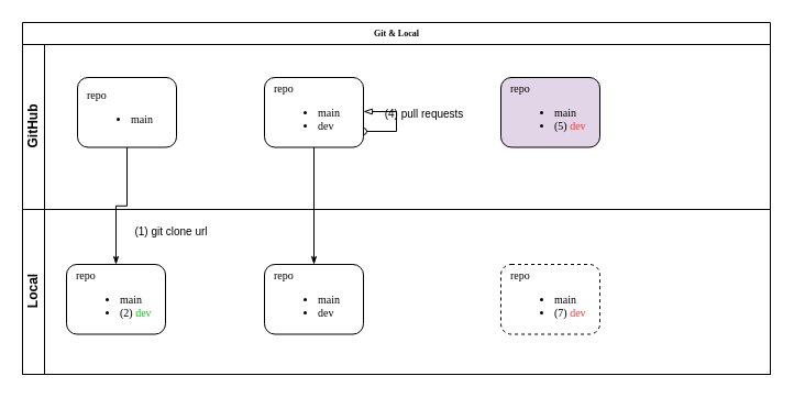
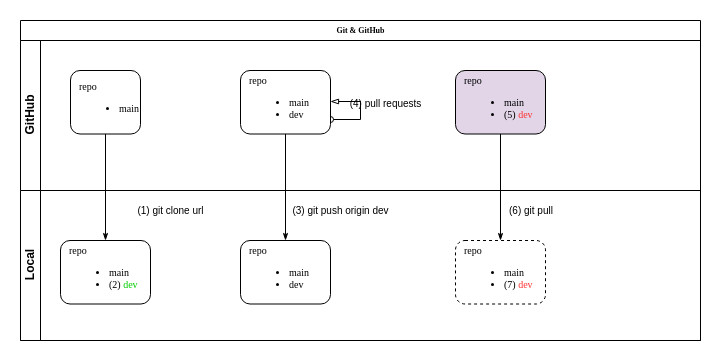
  <mxCell id="0" />
  <mxCell id="1" parent="0" />
- <mxCell id="2" value="Git &amp;amp; Local" style="swimlane;html=1;childLayout=stackLayout;horizontal=1;startSize=20;horizontalStack=0;rounded=0;shadow=0;labelBackgroundColor=none;strokeWidth=1;fontFamily=Verdana;fontSize=8;align=center;" parent="1" vertex="1"><mxGeometry x="20" y="20" width="680" height="320" as="geometry" /></mxCell>
+ <mxCell id="2" value="Git &amp;amp; GitHub" style="swimlane;html=1;childLayout=stackLayout;horizontal=1;startSize=20;horizontalStack=0;rounded=0;shadow=0;labelBackgroundColor=none;strokeWidth=1;fontFamily=Verdana;fontSize=8;align=center;" parent="1" vertex="1"><mxGeometry x="20" y="20" width="680" height="320" as="geometry" /></mxCell>
  <mxCell id="3" style="edgeStyle=orthogonalEdgeStyle;rounded=0;html=1;labelBackgroundColor=none;startArrow=none;startFill=0;startSize=5;endArrow=classicThin;endFill=1;endSize=5;jettySize=auto;orthogonalLoop=1;strokeWidth=1;fontFamily=Verdana;fontSize=8;entryX=0.5;entryY=0;entryDx=0;entryDy=0;" parent="2" source="6" target="9" edge="1"><mxGeometry relative="1" as="geometry"><mxPoint x="95.0" y="220" as="targetPoint" /></mxGeometry></mxCell>
  <mxCell id="4" value="GitHub" style="swimlane;html=1;startSize=20;horizontal=0;" parent="2" vertex="1"><mxGeometry y="20" width="680" height="150" as="geometry" /></mxCell>
  <mxCell id="5" value="" style="endArrow=blockThin;html=1;rounded=0;fontSize=10;strokeWidth=1;endFill=0;startArrow=oval;startFill=0;" edge="1" parent="4"><mxGeometry width="50" height="50" relative="1" as="geometry"><mxPoint x="310" y="79" as="sourcePoint" /><mxPoint x="310" y="61" as="targetPoint" /><Array as="points"><mxPoint x="340" y="79" /><mxPoint x="340" y="61" /></Array></mxGeometry></mxCell>
- <mxCell id="6" value="repo&lt;br style=&quot;font-size: 10px;&quot;&gt;&lt;ul style=&quot;font-size: 10px;&quot;&gt;&lt;li style=&quot;font-size: 10px;&quot;&gt;&lt;span style=&quot;font-size: 10px;&quot;&gt;main&lt;/span&gt;&lt;/li&gt;&lt;/ul&gt;" style="rounded=1;whiteSpace=wrap;html=1;shadow=0;labelBackgroundColor=none;strokeWidth=1;fontFamily=Verdana;fontSize=10;align=left;spacingLeft=7;" parent="4" vertex="1"><mxGeometry x="50" y="30" width="90" height="63.5" as="geometry" /></mxCell>
+ <mxCell id="6" value="repo&lt;br style=&quot;font-size: 10px;&quot;&gt;&lt;ul style=&quot;font-size: 10px;&quot;&gt;&lt;li style=&quot;font-size: 10px;&quot;&gt;&lt;span style=&quot;font-size: 10px;&quot;&gt;main&lt;/span&gt;&lt;/li&gt;&lt;/ul&gt;" style="rounded=1;whiteSpace=wrap;html=1;shadow=0;labelBackgroundColor=none;strokeWidth=1;fontFamily=Verdana;fontSize=10;align=left;spacingLeft=7;" parent="4" vertex="1"><mxGeometry x="50" y="30" width="70" height="63.5" as="geometry" /></mxCell>
  <mxCell id="7" value="(4) pull requests" style="text;html=1;align=center;verticalAlign=middle;resizable=0;points=[];autosize=1;strokeColor=none;fillColor=none;fontSize=10;" vertex="1" parent="4"><mxGeometry x="320" y="53" width="90" height="20" as="geometry" /></mxCell>
  <mxCell id="8" value="Local" style="swimlane;html=1;startSize=20;horizontal=0;" parent="2" vertex="1"><mxGeometry y="170" width="680" height="150" as="geometry" /></mxCell>
  <mxCell id="9" value="repo&lt;br style=&quot;font-size: 10px&quot;&gt;&lt;ul style=&quot;font-size: 10px&quot;&gt;&lt;li style=&quot;font-size: 10px&quot;&gt;&lt;span style=&quot;font-size: 10px&quot;&gt;main&lt;/span&gt;&lt;/li&gt;&lt;li style=&quot;font-size: 10px&quot;&gt;&lt;span style=&quot;font-size: 10px&quot;&gt;(2) &lt;font color=&quot;#00cc00&quot;&gt;dev&lt;/font&gt;&lt;/span&gt;&lt;/li&gt;&lt;/ul&gt;" style="rounded=1;whiteSpace=wrap;html=1;shadow=0;labelBackgroundColor=none;strokeWidth=1;fontFamily=Verdana;fontSize=10;align=left;spacingLeft=7;" vertex="1" parent="8"><mxGeometry x="40" y="50" width="90" height="63.5" as="geometry" /></mxCell>
- <mxCell id="10" value="&lt;font style=&quot;font-size: 10px&quot;&gt;(1) git clone url&lt;/font&gt;" style="text;html=1;align=center;verticalAlign=middle;resizable=0;points=[];autosize=1;strokeColor=none;fillColor=none;" vertex="1" parent="8"><mxGeometry x="95" y="10" width="80" height="20" as="geometry" /></mxCell>
+ <mxCell id="10" value="&lt;font style=&quot;font-size: 10px&quot;&gt;(1) git clone url&lt;/font&gt;" style="text;html=1;align=center;verticalAlign=middle;resizable=0;points=[];autosize=1;strokeColor=none;fillColor=none;" vertex="1" parent="8"><mxGeometry x="110" y="10" width="80" height="20" as="geometry" /></mxCell>
+ <mxCell id="11" value="&lt;font style=&quot;font-size: 10px&quot;&gt;(3) git push origin dev&lt;/font&gt;" style="text;html=1;align=center;verticalAlign=middle;resizable=0;points=[];autosize=1;strokeColor=none;fillColor=none;" vertex="1" parent="8"><mxGeometry x="265" y="10" width="110" height="20" as="geometry" /></mxCell>
+ <mxCell id="12" value="&lt;font style=&quot;font-size: 10px&quot;&gt;(6) git pull&lt;/font&gt;" style="text;html=1;align=left;verticalAlign=middle;resizable=0;points=[];autosize=1;strokeColor=none;fillColor=none;" vertex="1" parent="8"><mxGeometry x="487" y="10" width="60" height="20" as="geometry" /></mxCell>
  <mxCell id="13" style="edgeStyle=orthogonalEdgeStyle;rounded=0;html=1;labelBackgroundColor=none;startArrow=none;startFill=0;startSize=5;endArrow=classicThin;endFill=1;endSize=5;jettySize=auto;orthogonalLoop=1;strokeWidth=1;fontFamily=Verdana;fontSize=8;entryX=0.5;entryY=0;entryDx=0;entryDy=0;" edge="1" parent="1" source="15" target="14"><mxGeometry relative="1" as="geometry"><mxPoint x="105" y="170" as="targetPoint" /></mxGeometry></mxCell>
  <mxCell id="14" value="repo&lt;br style=&quot;font-size: 10px&quot;&gt;&lt;ul style=&quot;font-size: 10px&quot;&gt;&lt;li style=&quot;font-size: 10px&quot;&gt;&lt;span style=&quot;font-size: 10px&quot;&gt;main&lt;/span&gt;&lt;/li&gt;&lt;li style=&quot;font-size: 10px&quot;&gt;&lt;span style=&quot;font-size: 10px&quot;&gt;dev&lt;/span&gt;&lt;/li&gt;&lt;/ul&gt;" style="rounded=1;whiteSpace=wrap;html=1;shadow=0;labelBackgroundColor=none;strokeWidth=1;fontFamily=Verdana;fontSize=10;align=left;spacingLeft=7;" vertex="1" parent="1"><mxGeometry x="240" y="240" width="90" height="63.5" as="geometry" /></mxCell>
  <mxCell id="15" value="repo&lt;br&gt;&lt;ul&gt;&lt;li&gt;main&lt;/li&gt;&lt;li&gt;dev&lt;/li&gt;&lt;/ul&gt;" style="rounded=1;whiteSpace=wrap;html=1;shadow=0;labelBackgroundColor=none;strokeWidth=1;fontFamily=Verdana;fontSize=10;align=left;spacingLeft=7;" vertex="1" parent="1"><mxGeometry x="240" y="70" width="90" height="63.5" as="geometry" /></mxCell>
+ <mxCell id="16" style="edgeStyle=orthogonalEdgeStyle;rounded=0;html=1;labelBackgroundColor=none;startArrow=none;startFill=0;startSize=5;endArrow=classicThin;endFill=1;endSize=5;jettySize=auto;orthogonalLoop=1;strokeWidth=1;fontFamily=Verdana;fontSize=8;entryX=0.5;entryY=0;entryDx=0;entryDy=0;" edge="1" parent="1" source="18" target="17"><mxGeometry relative="1" as="geometry"><mxPoint x="320" y="170" as="targetPoint" /></mxGeometry></mxCell>
  <mxCell id="17" value="repo&lt;br style=&quot;font-size: 10px&quot;&gt;&lt;ul style=&quot;font-size: 10px&quot;&gt;&lt;li style=&quot;font-size: 10px&quot;&gt;&lt;span style=&quot;font-size: 10px&quot;&gt;main&lt;/span&gt;&lt;/li&gt;&lt;li&gt;(7)&lt;font color=&quot;#ff3333&quot;&gt;&amp;nbsp;dev&lt;/font&gt;&lt;/li&gt;&lt;/ul&gt;" style="rounded=1;whiteSpace=wrap;html=1;shadow=0;labelBackgroundColor=none;strokeWidth=1;fontFamily=Verdana;fontSize=10;align=left;spacingLeft=7;dashed=1;" vertex="1" parent="1"><mxGeometry x="455" y="240" width="90" height="63.5" as="geometry" /></mxCell>
  <mxCell id="18" value="repo&lt;br&gt;&lt;ul&gt;&lt;li&gt;main&lt;/li&gt;&lt;li&gt;(5)&lt;font color=&quot;#ff3333&quot;&gt; dev&lt;/font&gt;&lt;/li&gt;&lt;/ul&gt;" style="rounded=1;whiteSpace=wrap;html=1;shadow=0;labelBackgroundColor=none;strokeWidth=1;fontFamily=Verdana;fontSize=10;align=left;spacingLeft=7;fillColor=#e1d5e7;" vertex="1" parent="1"><mxGeometry x="455" y="70" width="90" height="63.5" as="geometry" /></mxCell>
